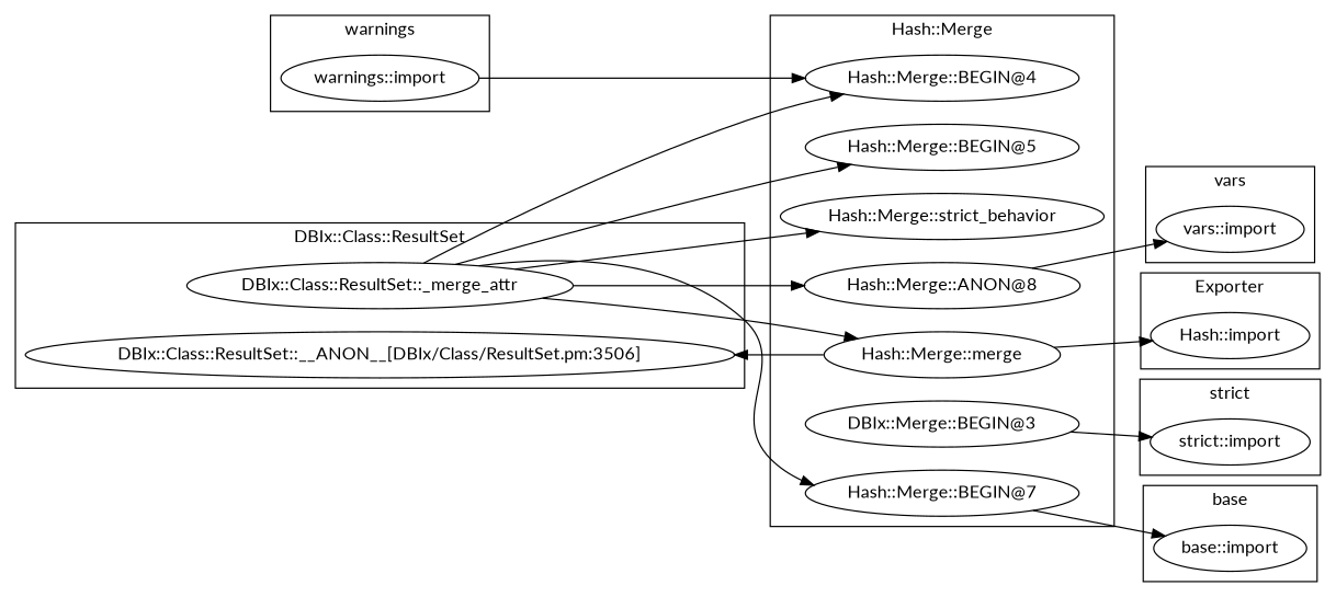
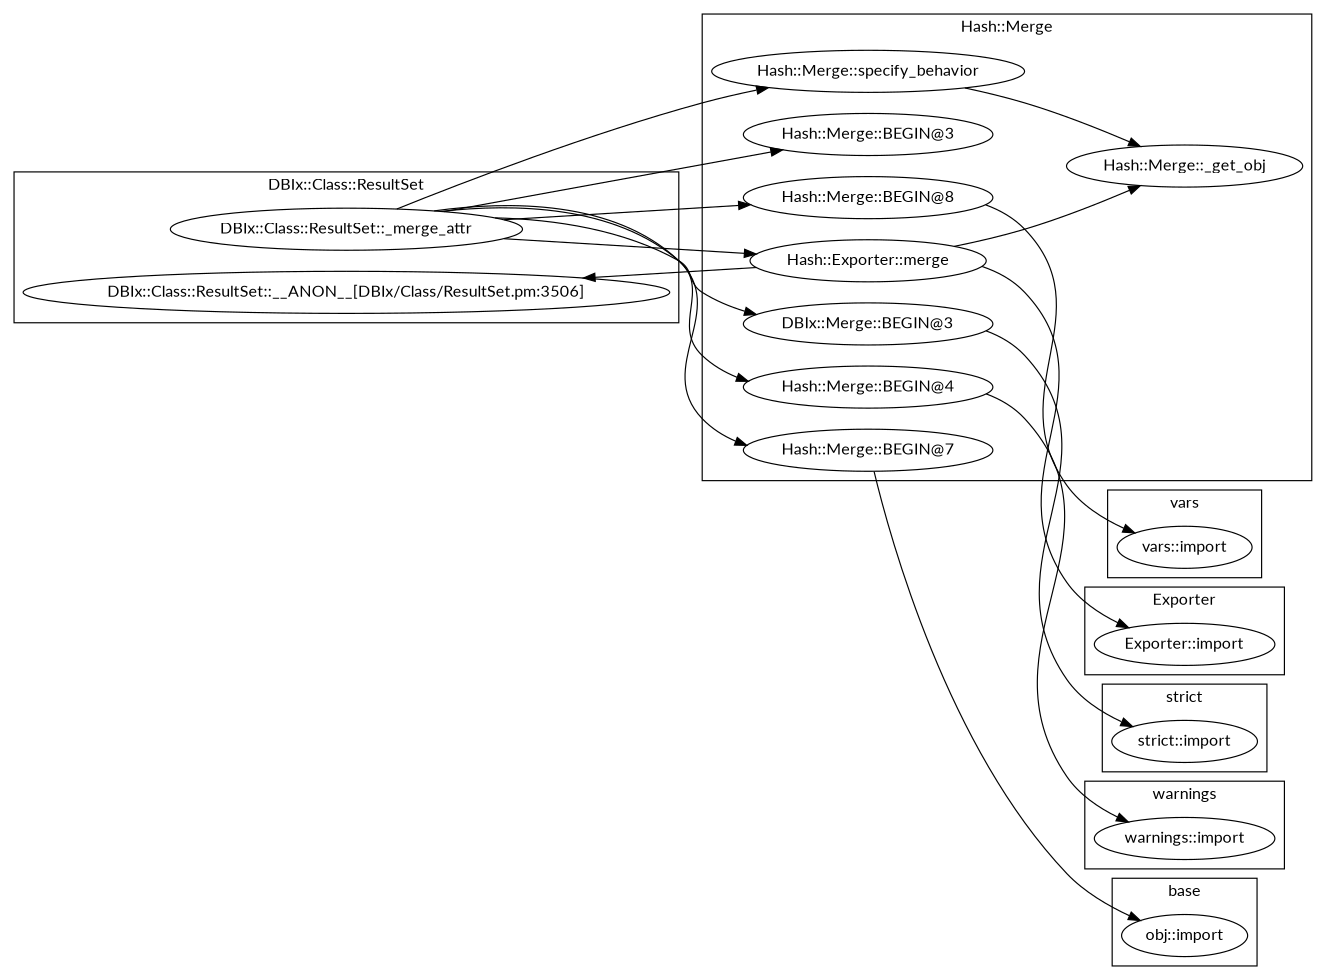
  digraph {
    fontname=Lato
    rankdir=LR
    node [fontname=Lato]
    edge [fontname=Lato]
-   "base::import"
+   "base::import" [label="obj::import"]
    "warnings::import"
    "vars::import"
    "strict::import"
    "DBIx::Class::ResultSet::_merge_attr"
    "DBIx::Class::ResultSet::__ANON__[DBIx/Class/ResultSet.pm:3506]"
-   "Exporter::import" [label="Hash::import"]
-   "Hash::Merge::BEGIN@5"
-   "Hash::Merge::BEGIN@8" [label="Hash::Merge::ANON@8"]
-   "Hash::Merge::merge"
+   "Exporter::import"
+   "Hash::Merge::BEGIN@5" [label="Hash::Merge::BEGIN@3"]
+   "Hash::Merge::_get_obj"
+   "Hash::Merge::BEGIN@8"
+   "Hash::Merge::merge" [label="Hash::Exporter::merge"]
    n12 [label="DBIx::Merge::BEGIN@3"]
-   "Hash::Merge::specify_behavior" [label="Hash::Merge::strict_behavior"]
+   "Hash::Merge::specify_behavior"
    "Hash::Merge::BEGIN@4"
    "Hash::Merge::BEGIN@7"
    subgraph cluster_1 {
      label=base
      "base::import"
    }
    subgraph cluster_2 {
      label=warnings
      "warnings::import"
    }
    subgraph cluster_3 {
      label=vars
      "vars::import"
    }
    subgraph cluster_4 {
      label="strict"
      "strict::import"
    }
    subgraph cluster_5 {
      label="DBIx::Class::ResultSet"
      "DBIx::Class::ResultSet::_merge_attr"
      "DBIx::Class::ResultSet::__ANON__[DBIx/Class/ResultSet.pm:3506]"
    }
    subgraph cluster_6 {
      label=Exporter
      "Exporter::import"
    }
    subgraph cluster_7 {
      label="Hash::Merge"
      "Hash::Merge::BEGIN@5"
+     "Hash::Merge::_get_obj"
      "Hash::Merge::BEGIN@8"
      "Hash::Merge::merge"
      n12
      "Hash::Merge::specify_behavior"
      "Hash::Merge::BEGIN@4"
      "Hash::Merge::BEGIN@7"
    }
    "DBIx::Class::ResultSet::_merge_attr" -> "Hash::Merge::BEGIN@5"
    "DBIx::Class::ResultSet::_merge_attr" -> "Hash::Merge::BEGIN@8"
    "DBIx::Class::ResultSet::_merge_attr" -> "Hash::Merge::merge"
+   "DBIx::Class::ResultSet::_merge_attr" -> n12
    "DBIx::Class::ResultSet::_merge_attr" -> "Hash::Merge::specify_behavior"
    "DBIx::Class::ResultSet::_merge_attr" -> "Hash::Merge::BEGIN@4"
    "DBIx::Class::ResultSet::_merge_attr" -> "Hash::Merge::BEGIN@7"
    "Hash::Merge::BEGIN@8" -> "vars::import"
    "Hash::Merge::merge" -> "DBIx::Class::ResultSet::__ANON__[DBIx/Class/ResultSet.pm:3506]"
    "Hash::Merge::merge" -> "Exporter::import"
+   "Hash::Merge::merge" -> "Hash::Merge::_get_obj"
    n12 -> "strict::import"
-   "warnings::import" -> "Hash::Merge::BEGIN@4"
+   "Hash::Merge::specify_behavior" -> "Hash::Merge::_get_obj"
+   "Hash::Merge::BEGIN@4" -> "warnings::import"
    "Hash::Merge::BEGIN@7" -> "base::import"
  }
